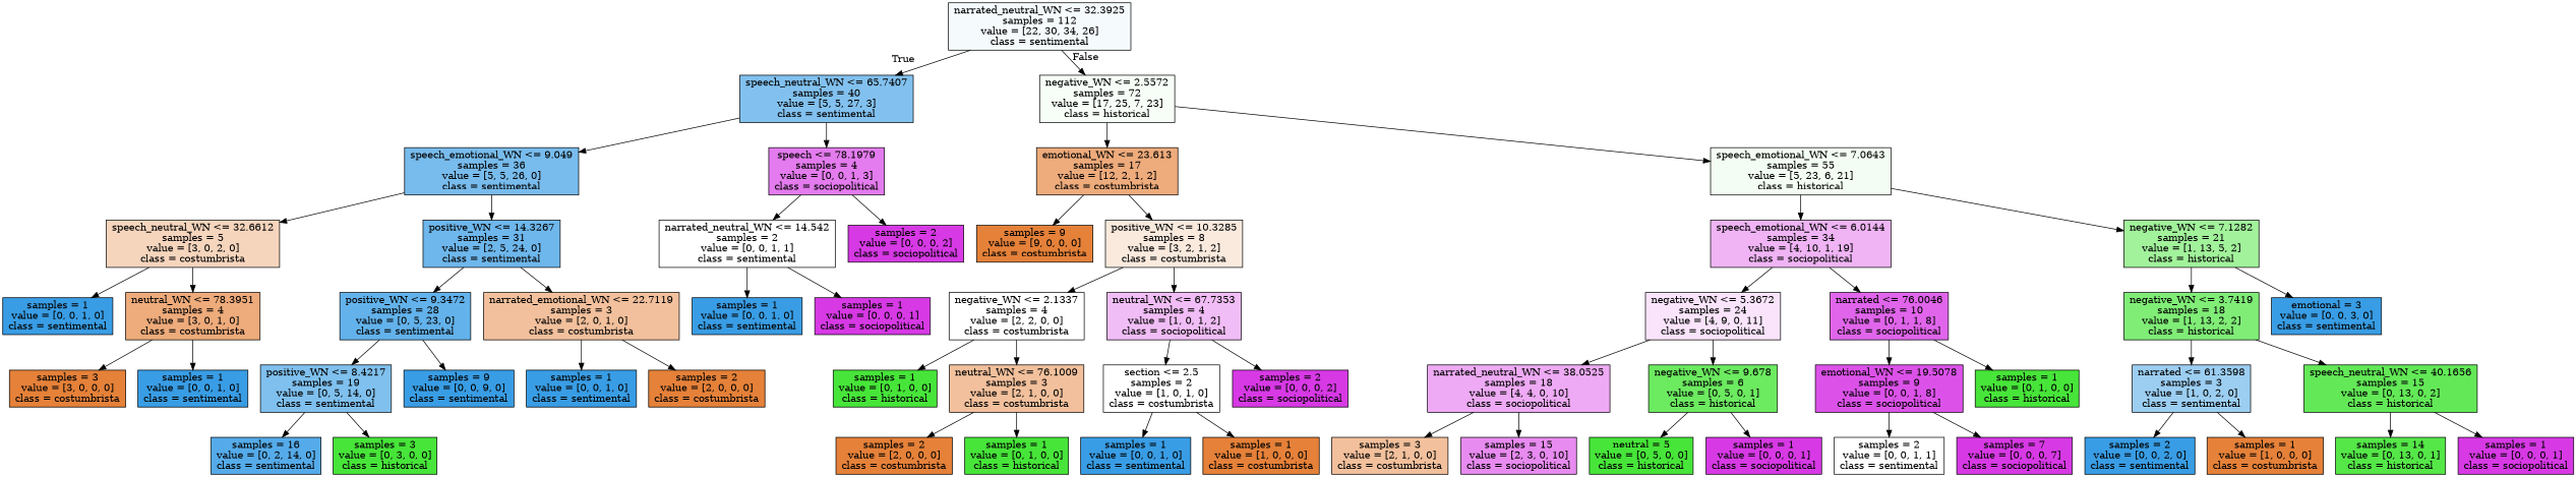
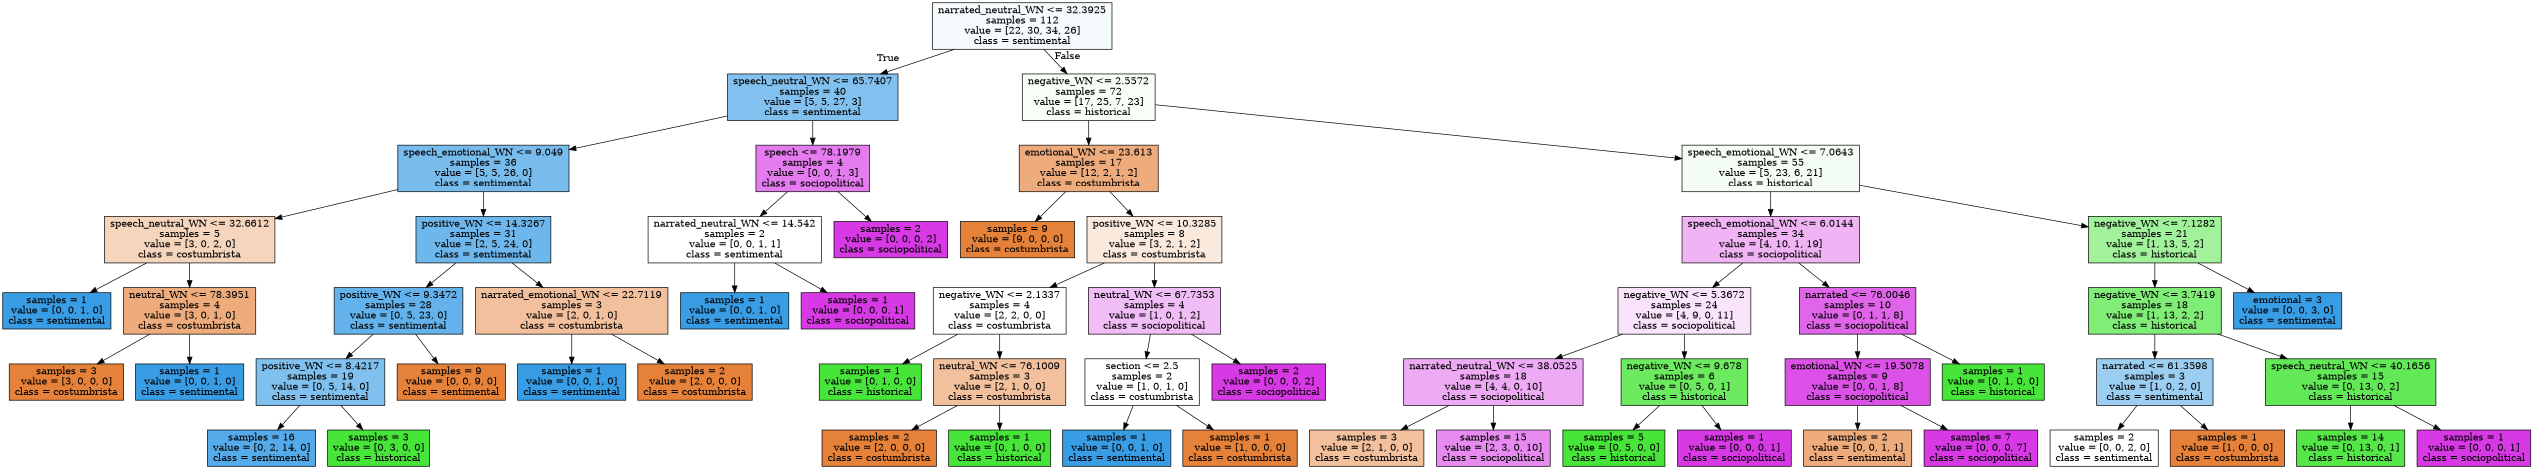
  digraph {
    node [color=black fillcolor="#399de5ff" shape=box style=filled]
    n1 [fillcolor="#399de50c" label="narrated_neutral_WN <= 32.3925\nsamples = 112\nvalue = [22, 30, 34, 26]\nclass = sentimental"]
    n2 [fillcolor="#399de5a0" label="speech_neutral_WN <= 65.7407\nsamples = 40\nvalue = [5, 5, 27, 3]\nclass = sentimental"]
    n3 [fillcolor="#47e5390a" label="negative_WN <= 2.5572\nsamples = 72\nvalue = [17, 25, 7, 23]\nclass = historical"]
    n4 [fillcolor="#399de5ad" label="speech_emotional_WN <= 9.049\nsamples = 36\nvalue = [5, 5, 26, 0]\nclass = sentimental"]
    n5 [fillcolor="#d739e5aa" label="speech <= 78.1979\nsamples = 4\nvalue = [0, 0, 1, 3]\nclass = sociopolitical"]
    n6 [fillcolor="#e58139aa" label="emotional_WN <= 23.613\nsamples = 17\nvalue = [12, 2, 1, 2]\nclass = costumbrista"]
    n7 [fillcolor="#47e5390f" label="speech_emotional_WN <= 7.0643\nsamples = 55\nvalue = [5, 23, 6, 21]\nclass = historical"]
    n8 [fillcolor="#e5813955" label="speech_neutral_WN <= 32.6612\nsamples = 5\nvalue = [3, 0, 2, 0]\nclass = costumbrista"]
    n9 [fillcolor="#399de5ba" label="positive_WN <= 14.3267\nsamples = 31\nvalue = [2, 5, 24, 0]\nclass = sentimental"]
    n10 [fillcolor="#399de500" label="narrated_neutral_WN <= 14.542\nsamples = 2\nvalue = [0, 0, 1, 1]\nclass = sentimental"]
    n11 [fillcolor="#d739e5ff" label="samples = 2\nvalue = [0, 0, 0, 2]\nclass = sociopolitical"]
    n12 [label="samples = 1\nvalue = [0, 0, 1, 0]\nclass = sentimental"]
    n13 [fillcolor="#e58139aa" label="neutral_WN <= 78.3951\nsamples = 4\nvalue = [3, 0, 1, 0]\nclass = costumbrista"]
    n14 [fillcolor="#399de5c8" label="positive_WN <= 9.3472\nsamples = 28\nvalue = [0, 5, 23, 0]\nclass = sentimental"]
    n15 [fillcolor="#e581397f" label="narrated_emotional_WN <= 22.7119\nsamples = 3\nvalue = [2, 0, 1, 0]\nclass = costumbrista"]
    n16 [fillcolor="#e58139ff" label="samples = 3\nvalue = [3, 0, 0, 0]\nclass = costumbrista"]
    n17 [label="samples = 1\nvalue = [0, 0, 1, 0]\nclass = sentimental"]
    n18 [fillcolor="#399de5a4" label="positive_WN <= 8.4217\nsamples = 19\nvalue = [0, 5, 14, 0]\nclass = sentimental"]
-   n19 [label="samples = 9\nvalue = [0, 0, 9, 0]\nclass = sentimental"]
+   n19 [fillcolor="#e58139ff" label="samples = 9\nvalue = [0, 0, 9, 0]\nclass = sentimental"]
    n20 [label="samples = 1\nvalue = [0, 0, 1, 0]\nclass = sentimental"]
    n21 [fillcolor="#e58139ff" label="samples = 2\nvalue = [2, 0, 0, 0]\nclass = costumbrista"]
    n22 [fillcolor="#399de5db" label="samples = 16\nvalue = [0, 2, 14, 0]\nclass = sentimental"]
    n23 [fillcolor="#47e539ff" label="samples = 3\nvalue = [0, 3, 0, 0]\nclass = historical"]
    n24 [label="samples = 1\nvalue = [0, 0, 1, 0]\nclass = sentimental"]
    n25 [fillcolor="#d739e5ff" label="samples = 1\nvalue = [0, 0, 0, 1]\nclass = sociopolitical"]
    n26 [fillcolor="#e58139ff" label="samples = 9\nvalue = [9, 0, 0, 0]\nclass = costumbrista"]
    n27 [fillcolor="#e581392a" label="positive_WN <= 10.3285\nsamples = 8\nvalue = [3, 2, 1, 2]\nclass = costumbrista"]
    n28 [fillcolor="#d739e560" label="speech_emotional_WN <= 6.0144\nsamples = 34\nvalue = [4, 10, 1, 19]\nclass = sociopolitical"]
    n29 [fillcolor="#47e53980" label="negative_WN <= 7.1282\nsamples = 21\nvalue = [1, 13, 5, 2]\nclass = historical"]
    n30 [fillcolor="#e5813900" label="negative_WN <= 2.1337\nsamples = 4\nvalue = [2, 2, 0, 0]\nclass = costumbrista"]
    n31 [fillcolor="#d739e555" label="neutral_WN <= 67.7353\nsamples = 4\nvalue = [1, 0, 1, 2]\nclass = sociopolitical"]
    n32 [fillcolor="#47e539ff" label="samples = 1\nvalue = [0, 1, 0, 0]\nclass = historical"]
    n33 [fillcolor="#e581397f" label="neutral_WN <= 76.1009\nsamples = 3\nvalue = [2, 1, 0, 0]\nclass = costumbrista"]
    n34 [fillcolor="#e5813900" label="section <= 2.5\nsamples = 2\nvalue = [1, 0, 1, 0]\nclass = costumbrista"]
    n35 [fillcolor="#d739e5ff" label="samples = 2\nvalue = [0, 0, 0, 2]\nclass = sociopolitical"]
    n36 [fillcolor="#e58139ff" label="samples = 2\nvalue = [2, 0, 0, 0]\nclass = costumbrista"]
    n37 [fillcolor="#47e539ff" label="samples = 1\nvalue = [0, 1, 0, 0]\nclass = historical"]
    n38 [label="samples = 1\nvalue = [0, 0, 1, 0]\nclass = sentimental"]
    n39 [fillcolor="#e58139ff" label="samples = 1\nvalue = [1, 0, 0, 0]\nclass = costumbrista"]
    n40 [fillcolor="#d739e522" label="negative_WN <= 5.3672\nsamples = 24\nvalue = [4, 9, 0, 11]\nclass = sociopolitical"]
    n41 [fillcolor="#d739e5c6" label="narrated <= 76.0046\nsamples = 10\nvalue = [0, 1, 1, 8]\nclass = sociopolitical"]
    n42 [fillcolor="#47e539af" label="negative_WN <= 3.7419\nsamples = 18\nvalue = [1, 13, 2, 2]\nclass = historical"]
    n43 [label="emotional = 3\nvalue = [0, 0, 3, 0]\nclass = sentimental"]
    n44 [fillcolor="#d739e56d" label="narrated_neutral_WN <= 38.0525\nsamples = 18\nvalue = [4, 4, 0, 10]\nclass = sociopolitical"]
    n45 [fillcolor="#47e539cc" label="negative_WN <= 9.678\nsamples = 6\nvalue = [0, 5, 0, 1]\nclass = historical"]
    n46 [fillcolor="#d739e5df" label="emotional_WN <= 19.5078\nsamples = 9\nvalue = [0, 0, 1, 8]\nclass = sociopolitical"]
    n47 [fillcolor="#47e539ff" label="samples = 1\nvalue = [0, 1, 0, 0]\nclass = historical"]
    n48 [fillcolor="#e581397f" label="samples = 3\nvalue = [2, 1, 0, 0]\nclass = costumbrista"]
    n49 [fillcolor="#d739e595" label="samples = 15\nvalue = [2, 3, 0, 10]\nclass = sociopolitical"]
-   n50 [fillcolor="#47e539ff" label="neutral = 5\nvalue = [0, 5, 0, 0]\nclass = historical"]
+   n50 [fillcolor="#47e539ff" label="samples = 5\nvalue = [0, 5, 0, 0]\nclass = historical"]
    n51 [fillcolor="#d739e5ff" label="samples = 1\nvalue = [0, 0, 0, 1]\nclass = sociopolitical"]
-   n52 [fillcolor="#399de500" label="samples = 2\nvalue = [0, 0, 1, 1]\nclass = sentimental"]
+   n52 [fillcolor="#e58139aa" label="samples = 2\nvalue = [0, 0, 1, 1]\nclass = sentimental"]
    n53 [fillcolor="#d739e5ff" label="samples = 7\nvalue = [0, 0, 0, 7]\nclass = sociopolitical"]
    n54 [fillcolor="#399de57f" label="narrated <= 61.3598\nsamples = 3\nvalue = [1, 0, 2, 0]\nclass = sentimental"]
    n55 [fillcolor="#47e539d8" label="speech_neutral_WN <= 40.1656\nsamples = 15\nvalue = [0, 13, 0, 2]\nclass = historical"]
-   n56 [label="samples = 2\nvalue = [0, 0, 2, 0]\nclass = sentimental"]
+   n56 [fillcolor="#e5813900" label="samples = 2\nvalue = [0, 0, 2, 0]\nclass = sentimental"]
    n57 [fillcolor="#e58139ff" label="samples = 1\nvalue = [1, 0, 0, 0]\nclass = costumbrista"]
    n58 [fillcolor="#47e539eb" label="samples = 14\nvalue = [0, 13, 0, 1]\nclass = historical"]
    n59 [fillcolor="#d739e5ff" label="samples = 1\nvalue = [0, 0, 0, 1]\nclass = sociopolitical"]
    n1 -> n2 [headlabel=True labelangle=45 labeldistance=2.5]
    n1 -> n3 [headlabel=False labelangle=-45 labeldistance=2.5]
    n2 -> n4
    n2 -> n5
    n3 -> n6
    n3 -> n7
    n4 -> n8
    n4 -> n9
    n5 -> n10
    n5 -> n11
    n6 -> n26
    n6 -> n27
    n7 -> n28
    n7 -> n29
    n8 -> n12
    n8 -> n13
    n9 -> n14
    n9 -> n15
    n10 -> n24
    n10 -> n25
    n13 -> n16
    n13 -> n17
    n14 -> n18
    n14 -> n19
    n15 -> n20
    n15 -> n21
    n18 -> n22
    n18 -> n23
    n27 -> n30
    n27 -> n31
    n28 -> n40
    n28 -> n41
    n29 -> n42
    n29 -> n43
    n30 -> n32
    n30 -> n33
    n31 -> n34
    n31 -> n35
    n33 -> n36
    n33 -> n37
    n34 -> n38
    n34 -> n39
    n40 -> n44
    n40 -> n45
    n41 -> n46
    n41 -> n47
    n42 -> n54
    n42 -> n55
    n44 -> n48
    n44 -> n49
    n45 -> n50
    n45 -> n51
    n46 -> n52
    n46 -> n53
    n54 -> n56
    n54 -> n57
    n55 -> n58
    n55 -> n59
  }
